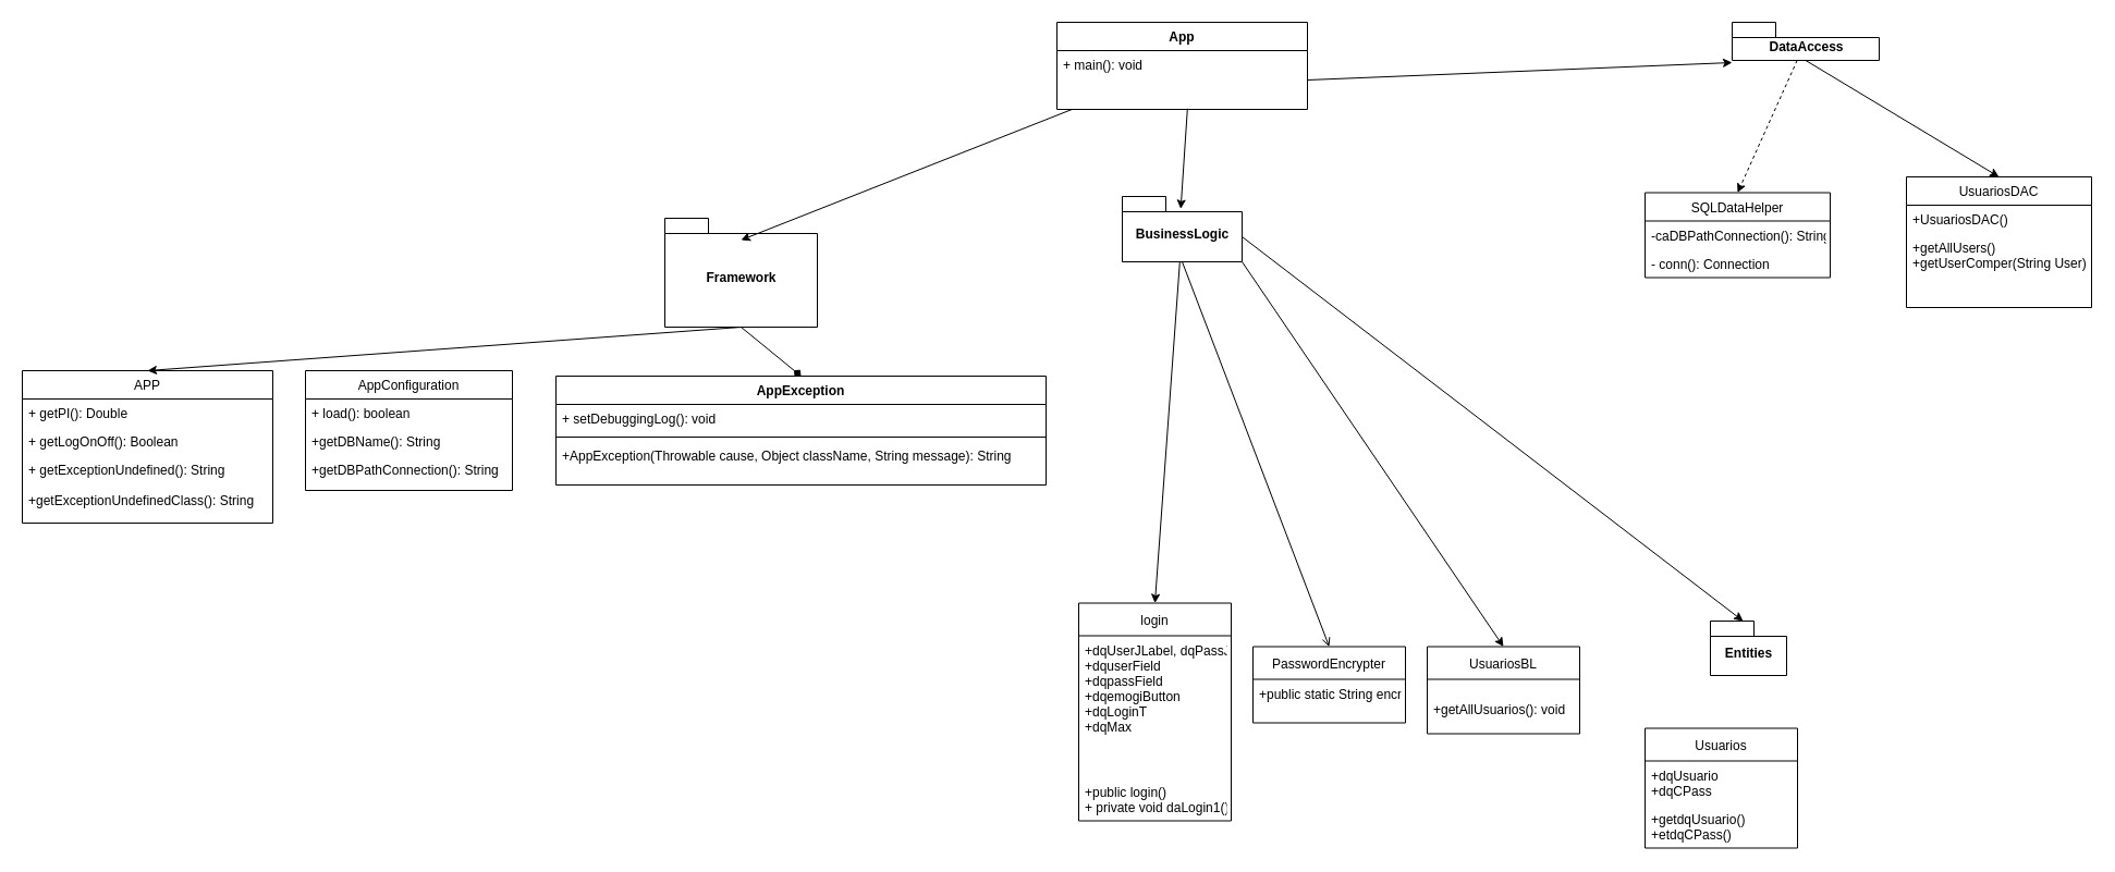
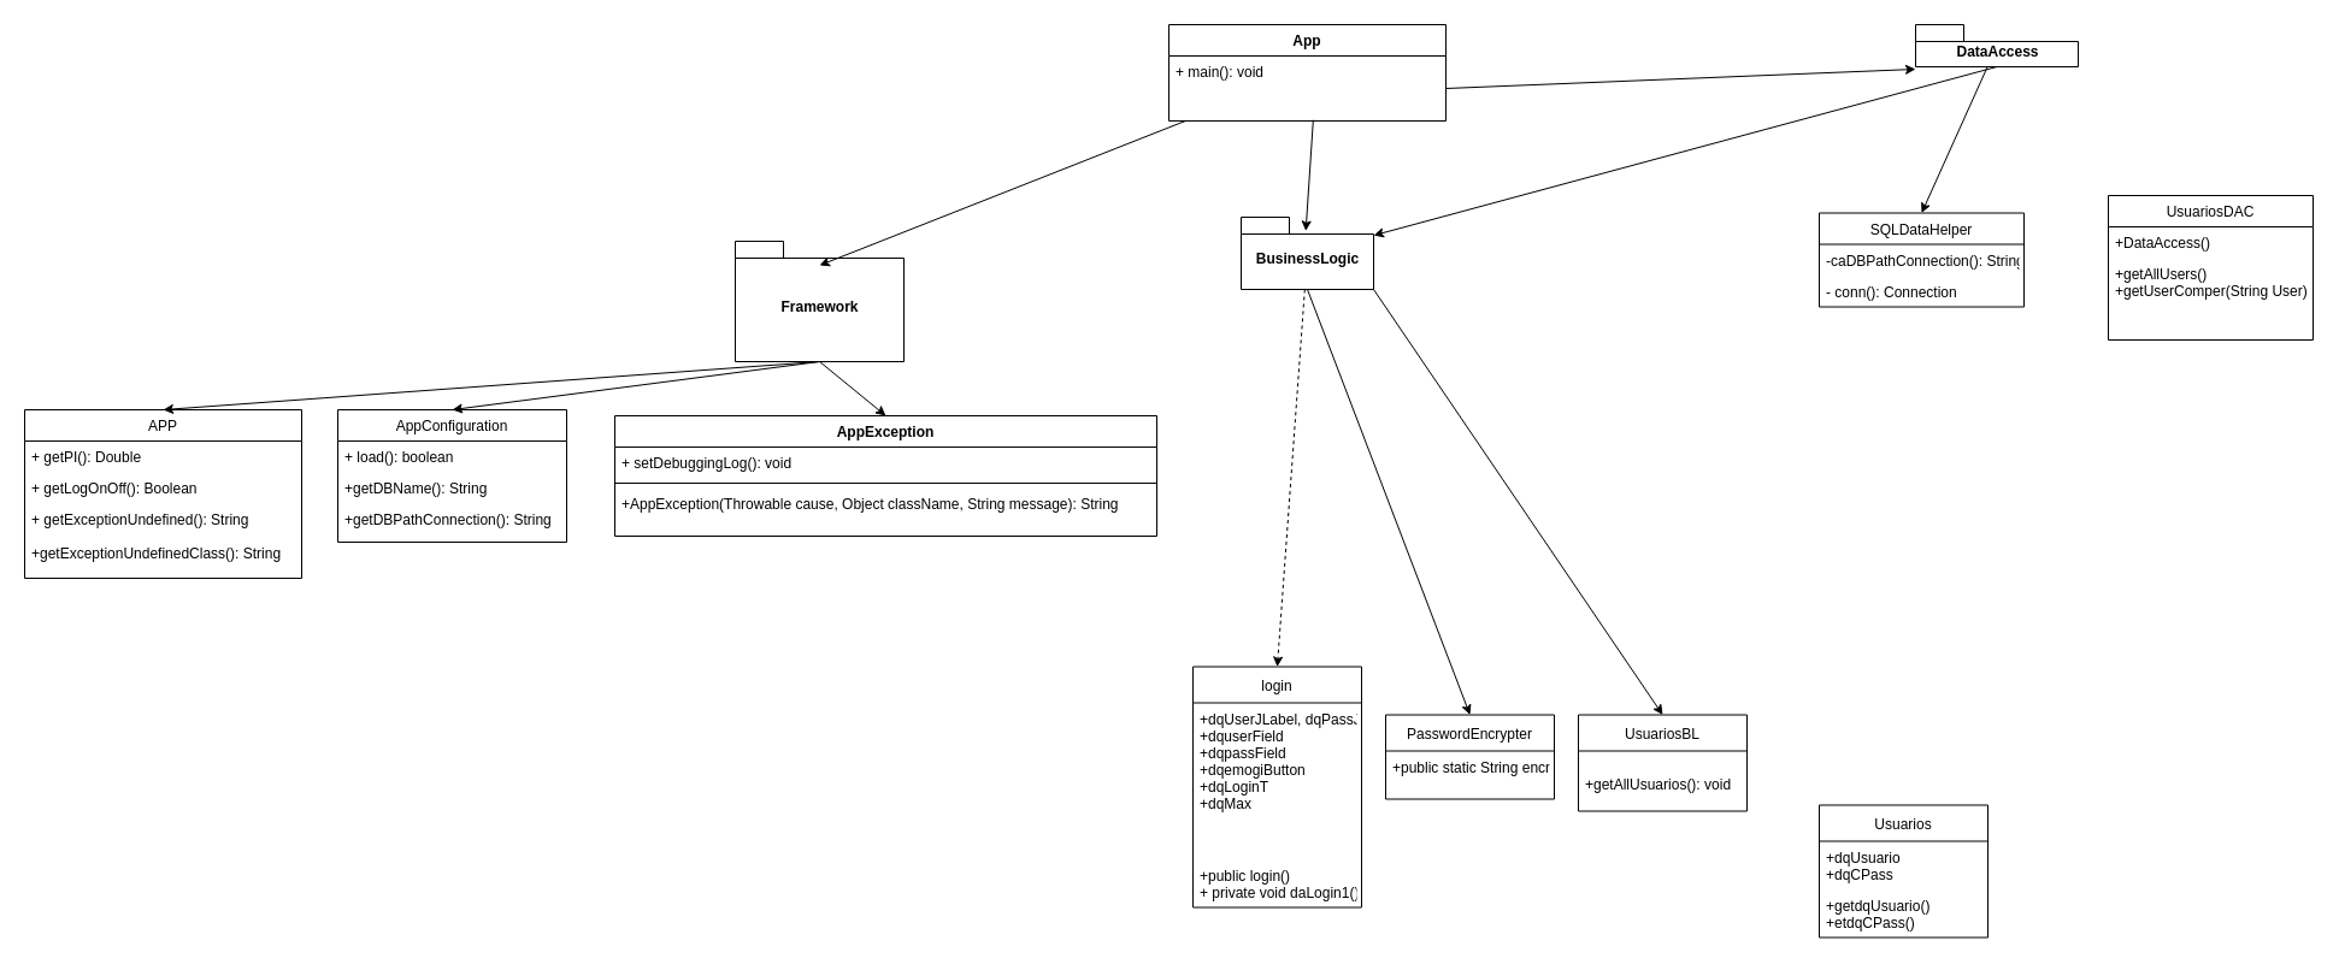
  <mxCell id="0" />
  <mxCell id="1" parent="0" />
- <mxCell id="2" value="" style="edgeStyle=none;html=1;entryX=0.5;entryY=0;entryDx=0;entryDy=0;" parent="1" source="6" edge="1" target="35"><mxGeometry relative="1" as="geometry"><mxPoint x="1155" y="570" as="targetPoint" /></mxGeometry></mxCell>
- <mxCell id="3" style="edgeStyle=none;html=1;exitX=0.5;exitY=1;exitDx=0;exitDy=0;exitPerimeter=0;entryX=0.5;entryY=0;entryDx=0;entryDy=0;endArrow=open;" edge="1" parent="1" source="6" target="33"><mxGeometry relative="1" as="geometry" /></mxCell>
+ <mxCell id="2" value="" style="edgeStyle=none;html=1;entryX=0.5;entryY=0;entryDx=0;entryDy=0;dashed=1;" parent="1" source="6" edge="1" target="35"><mxGeometry relative="1" as="geometry"><mxPoint x="1155" y="570" as="targetPoint" /></mxGeometry></mxCell>
+ <mxCell id="3" style="edgeStyle=none;html=1;exitX=0.5;exitY=1;exitDx=0;exitDy=0;exitPerimeter=0;entryX=0.5;entryY=0;entryDx=0;entryDy=0;" edge="1" parent="1" source="6" target="33"><mxGeometry relative="1" as="geometry" /></mxCell>
  <mxCell id="4" style="edgeStyle=none;html=1;exitX=0;exitY=0;exitDx=110;exitDy=60;exitPerimeter=0;entryX=0.5;entryY=0;entryDx=0;entryDy=0;" edge="1" parent="1" source="6" target="38"><mxGeometry relative="1" as="geometry" /></mxCell>
- <mxCell id="5" style="edgeStyle=none;html=1;exitX=0;exitY=0;exitDx=110;exitDy=37;exitPerimeter=0;entryX=0.429;entryY=0;entryDx=0;entryDy=0;entryPerimeter=0;" edge="1" parent="1" source="6" target="7"><mxGeometry relative="1" as="geometry" /></mxCell>
  <mxCell id="6" value="BusinessLogic" style="shape=folder;fontStyle=1;spacingTop=10;tabWidth=40;tabHeight=14;tabPosition=left;html=1;" parent="1" vertex="1"><mxGeometry x="1030" y="180" width="110" height="60" as="geometry" /></mxCell>
- <mxCell id="7" value="Entities" style="shape=folder;fontStyle=1;spacingTop=10;tabWidth=40;tabHeight=14;tabPosition=left;html=1;" parent="1" vertex="1"><mxGeometry x="1570" y="570" width="70" height="50" as="geometry" /></mxCell>
  <mxCell id="8" value="Usuarios" style="swimlane;fontStyle=0;childLayout=stackLayout;horizontal=1;startSize=30;fillColor=none;horizontalStack=0;resizeParent=1;resizeParentMax=0;resizeLast=0;collapsible=1;marginBottom=0;" parent="1" vertex="1"><mxGeometry x="1510" y="668.5" width="140" height="110" as="geometry" /></mxCell>
  <mxCell id="9" value="+dqUsuario&#10;+dqCPass&#10;&#10;" style="text;strokeColor=none;fillColor=none;align=left;verticalAlign=top;spacingLeft=4;spacingRight=4;overflow=hidden;rotatable=0;points=[[0,0.5],[1,0.5]];portConstraint=eastwest;" parent="8" vertex="1"><mxGeometry y="30" width="140" height="40" as="geometry" /></mxCell>
  <mxCell id="10" value="+getdqUsuario()&#10;+etdqCPass()" style="text;strokeColor=none;fillColor=none;align=left;verticalAlign=top;spacingLeft=4;spacingRight=4;overflow=hidden;rotatable=0;points=[[0,0.5],[1,0.5]];portConstraint=eastwest;" parent="8" vertex="1"><mxGeometry y="70" width="140" height="40" as="geometry" /></mxCell>
- <mxCell id="11" style="edgeStyle=none;html=1;entryX=0.5;entryY=0;entryDx=0;entryDy=0;dashed=1;" edge="1" parent="1" source="13" target="14"><mxGeometry relative="1" as="geometry" /></mxCell>
- <mxCell id="12" style="edgeStyle=none;html=1;exitX=0.5;exitY=1;exitDx=0;exitDy=0;exitPerimeter=0;entryX=0.5;entryY=0;entryDx=0;entryDy=0;" edge="1" parent="1" source="13" target="40"><mxGeometry relative="1" as="geometry" /></mxCell>
+ <mxCell id="11" style="edgeStyle=none;html=1;entryX=0.5;entryY=0;entryDx=0;entryDy=0;" edge="1" parent="1" source="13" target="14"><mxGeometry relative="1" as="geometry" /></mxCell>
+ <mxCell id="12" style="edgeStyle=none;html=1;exitX=0.5;exitY=1;exitDx=0;exitDy=0;exitPerimeter=0;" edge="1" parent="1" source="13" target="6"><mxGeometry relative="1" as="geometry" /></mxCell>
  <mxCell id="13" value="DataAccess" style="shape=folder;fontStyle=1;spacingTop=10;tabWidth=40;tabHeight=14;tabPosition=left;html=1;" parent="1" vertex="1"><mxGeometry x="1590" y="20" width="135" height="35" as="geometry" /></mxCell>
  <mxCell id="14" value="SQLDataHelper" style="swimlane;fontStyle=0;childLayout=stackLayout;horizontal=1;startSize=26;fillColor=none;horizontalStack=0;resizeParent=1;resizeParentMax=0;resizeLast=0;collapsible=1;marginBottom=0;" parent="1" vertex="1"><mxGeometry x="1510" y="176.5" width="170" height="78" as="geometry" /></mxCell>
  <mxCell id="15" value="-caDBPathConnection(): String" style="text;strokeColor=none;fillColor=none;align=left;verticalAlign=top;spacingLeft=4;spacingRight=4;overflow=hidden;rotatable=0;points=[[0,0.5],[1,0.5]];portConstraint=eastwest;" parent="14" vertex="1"><mxGeometry y="26" width="170" height="26" as="geometry" /></mxCell>
  <mxCell id="16" value="- conn(): Connection" style="text;strokeColor=none;fillColor=none;align=left;verticalAlign=top;spacingLeft=4;spacingRight=4;overflow=hidden;rotatable=0;points=[[0,0.5],[1,0.5]];portConstraint=eastwest;" parent="14" vertex="1"><mxGeometry y="52" width="170" height="26" as="geometry" /></mxCell>
  <mxCell id="17" value="Framework" style="shape=folder;fontStyle=1;spacingTop=10;tabWidth=40;tabHeight=14;tabPosition=left;html=1;" parent="1" vertex="1"><mxGeometry x="610" y="200" width="140" height="100" as="geometry" /></mxCell>
  <mxCell id="18" value="APP" style="swimlane;fontStyle=0;childLayout=stackLayout;horizontal=1;startSize=26;fillColor=none;horizontalStack=0;resizeParent=1;resizeParentMax=0;resizeLast=0;collapsible=1;marginBottom=0;" parent="1" vertex="1"><mxGeometry x="20" y="340" width="230" height="140" as="geometry"><mxRectangle x="75" y="380" width="60" height="30" as="alternateBounds" /></mxGeometry></mxCell>
  <mxCell id="19" value="+ getPI(): Double &#10;&#10;" style="text;strokeColor=none;fillColor=none;align=left;verticalAlign=top;spacingLeft=4;spacingRight=4;overflow=hidden;rotatable=0;points=[[0,0.5],[1,0.5]];portConstraint=eastwest;" parent="18" vertex="1"><mxGeometry y="26" width="230" height="26" as="geometry" /></mxCell>
  <mxCell id="20" value="+ getLogOnOff(): Boolean&#10;&#10;" style="text;strokeColor=none;fillColor=none;align=left;verticalAlign=top;spacingLeft=4;spacingRight=4;overflow=hidden;rotatable=0;points=[[0,0.5],[1,0.5]];portConstraint=eastwest;" parent="18" vertex="1"><mxGeometry y="52" width="230" height="26" as="geometry" /></mxCell>
  <mxCell id="21" value="+ getExceptionUndefined(): String&#10;&#10;+getExceptionUndefinedClass(): String" style="text;strokeColor=none;fillColor=none;align=left;verticalAlign=top;spacingLeft=4;spacingRight=4;overflow=hidden;rotatable=0;points=[[0,0.5],[1,0.5]];portConstraint=eastwest;" parent="18" vertex="1"><mxGeometry y="78" width="230" height="62" as="geometry" /></mxCell>
  <mxCell id="22" value="AppConfiguration" style="swimlane;fontStyle=0;childLayout=stackLayout;horizontal=1;startSize=26;fillColor=none;horizontalStack=0;resizeParent=1;resizeParentMax=0;resizeLast=0;collapsible=1;marginBottom=0;" parent="1" vertex="1"><mxGeometry x="280" y="340" width="190" height="110" as="geometry" /></mxCell>
  <mxCell id="23" value="+ load(): boolean" style="text;strokeColor=none;fillColor=none;align=left;verticalAlign=top;spacingLeft=4;spacingRight=4;overflow=hidden;rotatable=0;points=[[0,0.5],[1,0.5]];portConstraint=eastwest;" parent="22" vertex="1"><mxGeometry y="26" width="190" height="26" as="geometry" /></mxCell>
  <mxCell id="24" value="+getDBName(): String" style="text;strokeColor=none;fillColor=none;align=left;verticalAlign=top;spacingLeft=4;spacingRight=4;overflow=hidden;rotatable=0;points=[[0,0.5],[1,0.5]];portConstraint=eastwest;" parent="22" vertex="1"><mxGeometry y="52" width="190" height="26" as="geometry" /></mxCell>
  <mxCell id="25" value="+getDBPathConnection(): String" style="text;strokeColor=none;fillColor=none;align=left;verticalAlign=top;spacingLeft=4;spacingRight=4;overflow=hidden;rotatable=0;points=[[0,0.5],[1,0.5]];portConstraint=eastwest;" parent="22" vertex="1"><mxGeometry y="78" width="190" height="32" as="geometry" /></mxCell>
  <mxCell id="26" value="AppException" style="swimlane;fontStyle=1;align=center;verticalAlign=top;childLayout=stackLayout;horizontal=1;startSize=26;horizontalStack=0;resizeParent=1;resizeParentMax=0;resizeLast=0;collapsible=1;marginBottom=0;" parent="1" vertex="1"><mxGeometry x="510" y="345" width="450" height="100" as="geometry" /></mxCell>
  <mxCell id="27" value="+ setDebuggingLog(): void" style="text;strokeColor=none;fillColor=none;align=left;verticalAlign=top;spacingLeft=4;spacingRight=4;overflow=hidden;rotatable=0;points=[[0,0.5],[1,0.5]];portConstraint=eastwest;" parent="26" vertex="1"><mxGeometry y="26" width="450" height="26" as="geometry" /></mxCell>
  <mxCell id="28" value="" style="line;strokeWidth=1;fillColor=none;align=left;verticalAlign=middle;spacingTop=-1;spacingLeft=3;spacingRight=3;rotatable=0;labelPosition=right;points=[];portConstraint=eastwest;strokeColor=inherit;" parent="26" vertex="1"><mxGeometry y="52" width="450" height="8" as="geometry" /></mxCell>
  <mxCell id="29" value="+AppException(Throwable cause, Object className, String message): String" style="text;strokeColor=none;fillColor=none;align=left;verticalAlign=top;spacingLeft=4;spacingRight=4;overflow=hidden;rotatable=0;points=[[0,0.5],[1,0.5]];portConstraint=eastwest;" parent="26" vertex="1"><mxGeometry y="60" width="450" height="40" as="geometry" /></mxCell>
  <mxCell id="30" style="edgeStyle=none;html=1;entryX=0.5;entryY=0.2;entryDx=0;entryDy=0;entryPerimeter=0;" edge="1" parent="1" source="31" target="17"><mxGeometry relative="1" as="geometry" /></mxCell>
  <mxCell id="31" value="App" style="swimlane;fontStyle=1;align=center;verticalAlign=top;childLayout=stackLayout;horizontal=1;startSize=26;horizontalStack=0;resizeParent=1;resizeParentMax=0;resizeLast=0;collapsible=1;marginBottom=0;" parent="1" vertex="1"><mxGeometry x="970" y="20" width="230" height="80" as="geometry" /></mxCell>
  <mxCell id="32" value="+ main(): void&#10;&#10;" style="text;strokeColor=none;fillColor=none;align=left;verticalAlign=top;spacingLeft=4;spacingRight=4;overflow=hidden;rotatable=0;points=[[0,0.5],[1,0.5]];portConstraint=eastwest;" parent="31" vertex="1"><mxGeometry y="26" width="230" height="54" as="geometry" /></mxCell>
  <mxCell id="33" value="PasswordEncrypter" style="swimlane;fontStyle=0;childLayout=stackLayout;horizontal=1;startSize=30;fillColor=none;horizontalStack=0;resizeParent=1;resizeParentMax=0;resizeLast=0;collapsible=1;marginBottom=0;" vertex="1" parent="1"><mxGeometry x="1150" y="593.5" width="140" height="70" as="geometry" /></mxCell>
  <mxCell id="34" value="+public static String encrypt(String password)&#10;&#10;" style="text;strokeColor=none;fillColor=none;align=left;verticalAlign=top;spacingLeft=4;spacingRight=4;overflow=hidden;rotatable=0;points=[[0,0.5],[1,0.5]];portConstraint=eastwest;" vertex="1" parent="33"><mxGeometry y="30" width="140" height="40" as="geometry" /></mxCell>
  <mxCell id="35" value="login" style="swimlane;fontStyle=0;childLayout=stackLayout;horizontal=1;startSize=30;fillColor=none;horizontalStack=0;resizeParent=1;resizeParentMax=0;resizeLast=0;collapsible=1;marginBottom=0;" vertex="1" parent="1"><mxGeometry x="990" y="553.5" width="140" height="200" as="geometry" /></mxCell>
  <mxCell id="36" value="+dqUserJLabel, dqPassJLabel&#10;+dquserField&#10;+dqpassField&#10;+dqemogiButton&#10;+dqLoginT&#10;+dqMax&#10;&#10;" style="text;strokeColor=none;fillColor=none;align=left;verticalAlign=top;spacingLeft=4;spacingRight=4;overflow=hidden;rotatable=0;points=[[0,0.5],[1,0.5]];portConstraint=eastwest;" vertex="1" parent="35"><mxGeometry y="30" width="140" height="130" as="geometry" /></mxCell>
  <mxCell id="37" value="+public login()&#10;+ private void daLogin1()" style="text;strokeColor=none;fillColor=none;align=left;verticalAlign=top;spacingLeft=4;spacingRight=4;overflow=hidden;rotatable=0;points=[[0,0.5],[1,0.5]];portConstraint=eastwest;" vertex="1" parent="35"><mxGeometry y="160" width="140" height="40" as="geometry" /></mxCell>
  <mxCell id="38" value="UsuariosBL" style="swimlane;fontStyle=0;childLayout=stackLayout;horizontal=1;startSize=30;fillColor=none;horizontalStack=0;resizeParent=1;resizeParentMax=0;resizeLast=0;collapsible=1;marginBottom=0;" vertex="1" parent="1"><mxGeometry x="1310" y="593.5" width="140" height="80" as="geometry" /></mxCell>
  <mxCell id="39" value="&#10;+getAllUsuarios(): void&#10;" style="text;strokeColor=none;fillColor=none;align=left;verticalAlign=top;spacingLeft=4;spacingRight=4;overflow=hidden;rotatable=0;points=[[0,0.5],[1,0.5]];portConstraint=eastwest;" vertex="1" parent="38"><mxGeometry y="30" width="140" height="50" as="geometry" /></mxCell>
  <mxCell id="40" value="UsuariosDAC" style="swimlane;fontStyle=0;childLayout=stackLayout;horizontal=1;startSize=26;fillColor=none;horizontalStack=0;resizeParent=1;resizeParentMax=0;resizeLast=0;collapsible=1;marginBottom=0;" vertex="1" parent="1"><mxGeometry x="1750" y="162" width="170" height="120" as="geometry" /></mxCell>
- <mxCell id="41" value="+UsuariosDAC()" style="text;strokeColor=none;fillColor=none;align=left;verticalAlign=top;spacingLeft=4;spacingRight=4;overflow=hidden;rotatable=0;points=[[0,0.5],[1,0.5]];portConstraint=eastwest;" vertex="1" parent="40"><mxGeometry y="26" width="170" height="26" as="geometry" /></mxCell>
+ <mxCell id="41" value="+DataAccess()" style="text;strokeColor=none;fillColor=none;align=left;verticalAlign=top;spacingLeft=4;spacingRight=4;overflow=hidden;rotatable=0;points=[[0,0.5],[1,0.5]];portConstraint=eastwest;" vertex="1" parent="40"><mxGeometry y="26" width="170" height="26" as="geometry" /></mxCell>
  <mxCell id="42" value="+getAllUsers()&#10;+getUserComper(String User)" style="text;strokeColor=none;fillColor=none;align=left;verticalAlign=top;spacingLeft=4;spacingRight=4;overflow=hidden;rotatable=0;points=[[0,0.5],[1,0.5]];portConstraint=eastwest;" vertex="1" parent="40"><mxGeometry y="52" width="170" height="68" as="geometry" /></mxCell>
  <mxCell id="43" value="" style="endArrow=classic;html=1;exitX=0.521;exitY=0.986;exitDx=0;exitDy=0;exitPerimeter=0;entryX=0.488;entryY=0.19;entryDx=0;entryDy=0;entryPerimeter=0;" edge="1" parent="1" source="32" target="6"><mxGeometry width="50" height="50" relative="1" as="geometry"><mxPoint x="1000" y="270" as="sourcePoint" /><mxPoint x="1050" y="220" as="targetPoint" /></mxGeometry></mxCell>
  <mxCell id="44" value="" style="endArrow=classic;html=1;exitX=1;exitY=0.5;exitDx=0;exitDy=0;entryX=0;entryY=0;entryDx=0;entryDy=37;entryPerimeter=0;" edge="1" parent="1" source="32" target="13"><mxGeometry width="50" height="50" relative="1" as="geometry"><mxPoint x="1360" y="270" as="sourcePoint" /><mxPoint x="1410" y="220" as="targetPoint" /></mxGeometry></mxCell>
- <mxCell id="45" value="" style="endArrow=diamond;html=1;exitX=0.5;exitY=1;exitDx=0;exitDy=0;exitPerimeter=0;entryX=0.5;entryY=0;entryDx=0;entryDy=0;" edge="1" parent="1" source="17" target="26"><mxGeometry width="50" height="50" relative="1" as="geometry"><mxPoint x="550" y="420" as="sourcePoint" /><mxPoint x="600" y="370" as="targetPoint" /></mxGeometry></mxCell>
+ <mxCell id="45" value="" style="endArrow=classic;html=1;exitX=0.5;exitY=1;exitDx=0;exitDy=0;exitPerimeter=0;entryX=0.5;entryY=0;entryDx=0;entryDy=0;" edge="1" parent="1" source="17" target="26"><mxGeometry width="50" height="50" relative="1" as="geometry"><mxPoint x="550" y="420" as="sourcePoint" /><mxPoint x="600" y="370" as="targetPoint" /></mxGeometry></mxCell>
+ <mxCell id="46" value="" style="endArrow=classic;html=1;exitX=0.5;exitY=1;exitDx=0;exitDy=0;exitPerimeter=0;entryX=0.5;entryY=0;entryDx=0;entryDy=0;" edge="1" parent="1" source="17" target="22"><mxGeometry width="50" height="50" relative="1" as="geometry"><mxPoint x="550" y="420" as="sourcePoint" /><mxPoint x="600" y="370" as="targetPoint" /></mxGeometry></mxCell>
  <mxCell id="47" value="" style="endArrow=classic;html=1;exitX=0.5;exitY=1;exitDx=0;exitDy=0;exitPerimeter=0;entryX=0.5;entryY=0;entryDx=0;entryDy=0;" edge="1" parent="1" source="17" target="18"><mxGeometry width="50" height="50" relative="1" as="geometry"><mxPoint x="550" y="420" as="sourcePoint" /><mxPoint x="600" y="370" as="targetPoint" /></mxGeometry></mxCell>
